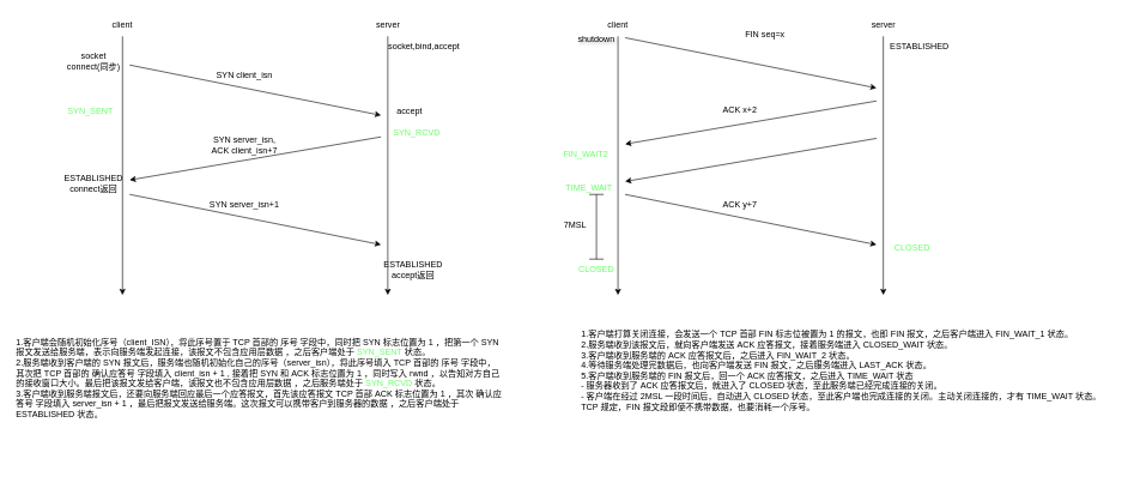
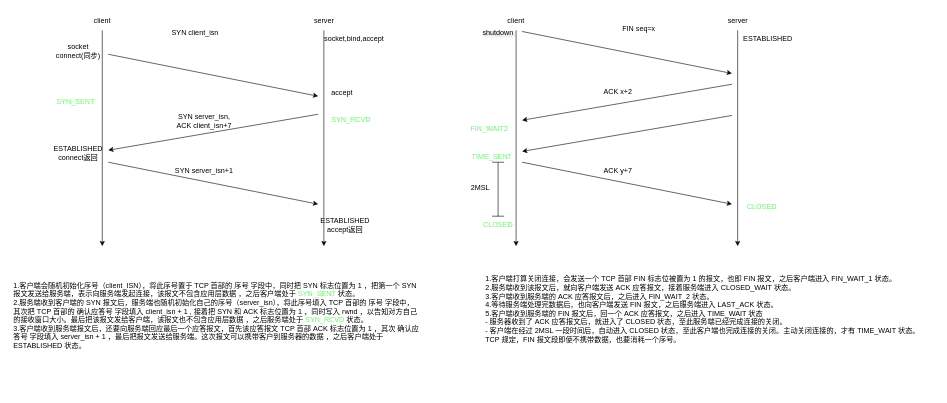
  <mxCell id="0" />
  <mxCell id="1" parent="0" />
  <mxCell id="2" value="client" style="text;html=1;align=center;verticalAlign=middle;whiteSpace=wrap;rounded=0;" vertex="1" parent="1"><mxGeometry x="140" y="20" width="60" height="30" as="geometry" /></mxCell>
  <mxCell id="3" value="server" style="text;html=1;align=center;verticalAlign=middle;whiteSpace=wrap;rounded=0;" vertex="1" parent="1"><mxGeometry x="510" y="20" width="60" height="30" as="geometry" /></mxCell>
  <mxCell id="4" value="" style="endArrow=classic;html=1;rounded=0;exitX=0.5;exitY=1;exitDx=0;exitDy=0;" edge="1" parent="1" source="2"><mxGeometry width="50" height="50" relative="1" as="geometry"><mxPoint x="170" y="460" as="sourcePoint" /><mxPoint x="170" y="410" as="targetPoint" /></mxGeometry></mxCell>
  <mxCell id="5" value="" style="endArrow=classic;html=1;rounded=0;exitX=0.5;exitY=1;exitDx=0;exitDy=0;" edge="1" parent="1"><mxGeometry width="50" height="50" relative="1" as="geometry"><mxPoint x="539.5" y="50" as="sourcePoint" /><mxPoint x="539.5" y="410" as="targetPoint" /></mxGeometry></mxCell>
  <mxCell id="6" value="&lt;div&gt;socket&lt;/div&gt;connect(同步)" style="text;html=1;align=center;verticalAlign=middle;whiteSpace=wrap;rounded=0;" vertex="1" parent="1"><mxGeometry x="90" y="70" width="80" height="30" as="geometry" /></mxCell>
  <mxCell id="7" value="" style="endArrow=classic;html=1;rounded=0;" edge="1" parent="1"><mxGeometry width="50" height="50" relative="1" as="geometry"><mxPoint x="180" y="90" as="sourcePoint" /><mxPoint x="530" y="160" as="targetPoint" /></mxGeometry></mxCell>
- <mxCell id="8" value="SYN client_isn" style="text;html=1;align=center;verticalAlign=middle;whiteSpace=wrap;rounded=0;" vertex="1" parent="1"><mxGeometry x="280" y="90" width="120" height="30" as="geometry" /></mxCell>
+ <mxCell id="8" value="SYN client_isn" style="text;html=1;align=center;verticalAlign=middle;whiteSpace=wrap;rounded=0;" vertex="1" parent="1"><mxGeometry x="265" y="40" width="120" height="30" as="geometry" /></mxCell>
  <mxCell id="9" value="socket,bind,accept" style="text;html=1;align=center;verticalAlign=middle;whiteSpace=wrap;rounded=0;" vertex="1" parent="1"><mxGeometry x="550" y="50" width="80" height="30" as="geometry" /></mxCell>
  <mxCell id="10" value="accept" style="text;html=1;align=center;verticalAlign=middle;whiteSpace=wrap;rounded=0;" vertex="1" parent="1"><mxGeometry x="530" y="140" width="80" height="30" as="geometry" /></mxCell>
- <mxCell id="11" value="SYN_RCVD" style="text;html=1;align=center;verticalAlign=middle;whiteSpace=wrap;rounded=0;fontColor=#66FF66;" vertex="1" parent="1"><mxGeometry x="550" y="170" width="60" height="30" as="geometry" /></mxCell>
+ <mxCell id="11" value="SYN_RCVD" style="text;html=1;align=center;verticalAlign=middle;whiteSpace=wrap;rounded=0;fontColor=#66FF66;" vertex="1" parent="1"><mxGeometry x="555" y="185" width="60" height="30" as="geometry" /></mxCell>
  <mxCell id="12" value="" style="endArrow=classic;html=1;rounded=0;" edge="1" parent="1"><mxGeometry width="50" height="50" relative="1" as="geometry"><mxPoint x="530" y="190" as="sourcePoint" /><mxPoint x="180" y="250" as="targetPoint" /></mxGeometry></mxCell>
  <mxCell id="13" value="SYN server_isn,&lt;br&gt;ACK client_isn+7" style="text;html=1;align=center;verticalAlign=middle;whiteSpace=wrap;rounded=0;" vertex="1" parent="1"><mxGeometry x="280" y="187" width="120" height="30" as="geometry" /></mxCell>
  <mxCell id="14" value="&lt;div&gt;ESTABLISHED&lt;/div&gt;connect返回" style="text;html=1;align=center;verticalAlign=middle;whiteSpace=wrap;rounded=0;" vertex="1" parent="1"><mxGeometry x="90" y="240" width="80" height="30" as="geometry" /></mxCell>
  <mxCell id="15" value="" style="endArrow=classic;html=1;rounded=0;" edge="1" parent="1"><mxGeometry width="50" height="50" relative="1" as="geometry"><mxPoint x="180" y="270" as="sourcePoint" /><mxPoint x="530" y="340" as="targetPoint" /></mxGeometry></mxCell>
  <mxCell id="16" value="SYN server_isn+1" style="text;html=1;align=center;verticalAlign=middle;whiteSpace=wrap;rounded=0;" vertex="1" parent="1"><mxGeometry x="280" y="270" width="120" height="30" as="geometry" /></mxCell>
  <mxCell id="17" value="&lt;div&gt;ESTABLISHED&lt;/div&gt;accept返回" style="text;html=1;align=center;verticalAlign=middle;whiteSpace=wrap;rounded=0;" vertex="1" parent="1"><mxGeometry x="535" y="360" width="80" height="30" as="geometry" /></mxCell>
  <mxCell id="18" value="&lt;div&gt;1.客户端会随机初始化序号（client_ISN），将此序号置于 TCP 首部的 序号 字段中，同时把 SYN 标志位置为 1 ，把第一个 SYN 报文发送给服务端，表示向服务端发起连接，该报文不包含应用层数据 ，之后客户端处于 &lt;font style=&quot;color: rgb(102, 255, 102);&quot;&gt;SYN_SENT&lt;/font&gt; 状态。&lt;/div&gt;&lt;div&gt;2.服务端收到客户端的 SYN 报文后，服务端也随机初始化自己的序号（server_isn），将此序号填入 TCP 首部的 序号 字段中，其次把 TCP 首部的 确认应答号 字段填入 client_isn + 1 , 接着把 SYN 和 ACK 标志位置为 1 ，同时写入 rwnd ，以告知对方自己的接收窗口大小。最后把该报文发给客户端，该报文也不包含应用层数据 ，之后服务端处于 &lt;font style=&quot;color: rgb(102, 255, 102);&quot;&gt;SYN_RCVD&lt;/font&gt; 状态。&lt;/div&gt;&lt;div&gt;3.客户端收到服务端报文后，还要向服务端回应最后一个应答报文，首先该应答报文 TCP 首部 ACK 标志位置为 1 ，其次 确认应答号 字段填入 server_isn + 1 ，最后把报文发送给服务端。这次报文可以携带客户到服务器的数据 ，之后客户端处于 ESTABLISHED 状态。&lt;/div&gt;&lt;div&gt;&lt;br&gt;&lt;/div&gt;&lt;div&gt;&lt;br&gt;&lt;/div&gt;" style="text;html=1;align=left;verticalAlign=middle;whiteSpace=wrap;rounded=0;" vertex="1" parent="1"><mxGeometry x="20" y="430" width="680" height="220" as="geometry" /></mxCell>
- <mxCell id="19" value="&lt;span style=&quot;text-wrap-mode: wrap;&quot;&gt;SYN_SENT&lt;/span&gt;" style="text;html=1;align=center;verticalAlign=middle;resizable=0;points=[];autosize=1;strokeColor=none;fillColor=none;fontColor=#66FF66;" vertex="1" parent="1"><mxGeometry x="80" y="140" width="90" height="30" as="geometry" /></mxCell>
+ <mxCell id="19" value="&lt;span style=&quot;text-wrap-mode: wrap;&quot;&gt;SYN_SENT&lt;/span&gt;" style="text;html=1;align=center;verticalAlign=middle;resizable=0;points=[];autosize=1;strokeColor=none;fillColor=none;fontColor=#66FF66;" vertex="1" parent="1"><mxGeometry x="80" y="155" width="90" height="30" as="geometry" /></mxCell>
  <mxCell id="20" value="client" style="text;html=1;align=center;verticalAlign=middle;whiteSpace=wrap;rounded=0;" vertex="1" parent="1"><mxGeometry x="830" y="20" width="60" height="30" as="geometry" /></mxCell>
  <mxCell id="21" value="server" style="text;html=1;align=center;verticalAlign=middle;whiteSpace=wrap;rounded=0;" vertex="1" parent="1"><mxGeometry x="1200" y="20" width="60" height="30" as="geometry" /></mxCell>
  <mxCell id="22" value="" style="endArrow=classic;html=1;rounded=0;exitX=0.5;exitY=1;exitDx=0;exitDy=0;" edge="1" parent="1" source="20"><mxGeometry width="50" height="50" relative="1" as="geometry"><mxPoint x="860" y="460" as="sourcePoint" /><mxPoint x="860" y="410" as="targetPoint" /></mxGeometry></mxCell>
  <mxCell id="23" value="" style="endArrow=classic;html=1;rounded=0;exitX=0.5;exitY=1;exitDx=0;exitDy=0;" edge="1" parent="1"><mxGeometry width="50" height="50" relative="1" as="geometry"><mxPoint x="1229.5" y="50" as="sourcePoint" /><mxPoint x="1229.5" y="410" as="targetPoint" /></mxGeometry></mxCell>
  <mxCell id="24" value="&lt;div&gt;&lt;span style=&quot;background-color: transparent; color: light-dark(rgb(0, 0, 0), rgb(255, 255, 255));&quot;&gt;shutdown&lt;/span&gt;&lt;/div&gt;" style="text;html=1;align=center;verticalAlign=middle;whiteSpace=wrap;rounded=0;textShadow=1;" vertex="1" parent="1"><mxGeometry x="790" y="40" width="80" height="30" as="geometry" /></mxCell>
  <mxCell id="25" value="" style="endArrow=classic;html=1;rounded=0;" edge="1" parent="1"><mxGeometry width="50" height="50" relative="1" as="geometry"><mxPoint x="870" y="52" as="sourcePoint" /><mxPoint x="1220" y="122" as="targetPoint" /></mxGeometry></mxCell>
  <mxCell id="26" value="FIN seq=x" style="text;html=1;align=center;verticalAlign=middle;whiteSpace=wrap;rounded=0;" vertex="1" parent="1"><mxGeometry x="1005" y="32" width="120" height="30" as="geometry" /></mxCell>
  <mxCell id="27" value="ESTABLISHED" style="text;html=1;align=center;verticalAlign=middle;whiteSpace=wrap;rounded=0;" vertex="1" parent="1"><mxGeometry x="1240" y="50" width="80" height="30" as="geometry" /></mxCell>
  <mxCell id="28" value="" style="endArrow=classic;html=1;rounded=0;" edge="1" parent="1"><mxGeometry width="50" height="50" relative="1" as="geometry"><mxPoint x="1220" y="140" as="sourcePoint" /><mxPoint x="870" y="200" as="targetPoint" /></mxGeometry></mxCell>
  <mxCell id="29" value="ACK x+2" style="text;html=1;align=center;verticalAlign=middle;whiteSpace=wrap;rounded=0;" vertex="1" parent="1"><mxGeometry x="970" y="137" width="120" height="30" as="geometry" /></mxCell>
- <mxCell id="30" value="&lt;span style=&quot;color: rgb(102, 255, 102);&quot;&gt;TIME_WAIT&lt;/span&gt;" style="text;html=1;align=center;verticalAlign=middle;whiteSpace=wrap;rounded=0;" vertex="1" parent="1"><mxGeometry x="780" y="246" width="80" height="30" as="geometry" /></mxCell>
+ <mxCell id="30" value="&lt;span style=&quot;color: rgb(102, 255, 102);&quot;&gt;TIME_SENT&lt;/span&gt;" style="text;html=1;align=center;verticalAlign=middle;whiteSpace=wrap;rounded=0;" vertex="1" parent="1"><mxGeometry x="780" y="246" width="80" height="30" as="geometry" /></mxCell>
  <mxCell id="31" value="" style="endArrow=classic;html=1;rounded=0;" edge="1" parent="1"><mxGeometry width="50" height="50" relative="1" as="geometry"><mxPoint x="870" y="270" as="sourcePoint" /><mxPoint x="1220" y="340" as="targetPoint" /></mxGeometry></mxCell>
  <mxCell id="32" value="ACK y+7" style="text;html=1;align=center;verticalAlign=middle;whiteSpace=wrap;rounded=0;" vertex="1" parent="1"><mxGeometry x="970" y="270" width="120" height="30" as="geometry" /></mxCell>
  <mxCell id="33" value="&lt;span style=&quot;color: rgb(102, 255, 102);&quot;&gt;CLOSED&lt;/span&gt;" style="text;html=1;align=center;verticalAlign=middle;whiteSpace=wrap;rounded=0;" vertex="1" parent="1"><mxGeometry x="1230" y="330" width="80" height="30" as="geometry" /></mxCell>
  <mxCell id="34" value="" style="endArrow=classic;html=1;rounded=0;" edge="1" parent="1"><mxGeometry width="50" height="50" relative="1" as="geometry"><mxPoint x="1220" y="192" as="sourcePoint" /><mxPoint x="870" y="252" as="targetPoint" /></mxGeometry></mxCell>
  <mxCell id="35" value="" style="shape=crossbar;whiteSpace=wrap;html=1;rounded=1;direction=south;" vertex="1" parent="1"><mxGeometry x="820" y="270" width="20" height="90" as="geometry" /></mxCell>
- <mxCell id="36" value="7MSL" style="text;html=1;align=center;verticalAlign=middle;resizable=0;points=[];autosize=1;strokeColor=none;fillColor=none;" vertex="1" parent="1"><mxGeometry x="775" y="298" width="50" height="30" as="geometry" /></mxCell>
+ <mxCell id="36" value="2MSL" style="text;html=1;align=center;verticalAlign=middle;resizable=0;points=[];autosize=1;strokeColor=none;fillColor=none;" vertex="1" parent="1"><mxGeometry x="775" y="298" width="50" height="30" as="geometry" /></mxCell>
  <mxCell id="37" value="&lt;span style=&quot;text-wrap-mode: wrap;&quot;&gt;FIN_WAIT2&lt;/span&gt;" style="text;html=1;align=center;verticalAlign=middle;resizable=0;points=[];autosize=1;strokeColor=none;fillColor=none;fontColor=#66FF66;" vertex="1" parent="1"><mxGeometry x="770" y="200" width="90" height="30" as="geometry" /></mxCell>
  <mxCell id="38" value="&lt;span style=&quot;color: rgb(102, 255, 102);&quot;&gt;CLOSED&lt;/span&gt;" style="text;html=1;align=center;verticalAlign=middle;whiteSpace=wrap;rounded=0;" vertex="1" parent="1"><mxGeometry x="790" y="360" width="80" height="30" as="geometry" /></mxCell>
  <mxCell id="39" value="&lt;div&gt;1.客户端打算关闭连接，会发送一个 TCP 首部 FIN 标志位被置为 1 的报文，也即 FIN 报文，之后客户端进入 FIN_WAIT_1 状态。&lt;/div&gt;&lt;div&gt;2.服务端收到该报文后，就向客户端发送 ACK 应答报文，接着服务端进入 CLOSED_WAIT 状态。&lt;/div&gt;&lt;div&gt;3.客户端收到服务端的 ACK 应答报文后，之后进入 FIN_WAIT_2 状态。&lt;/div&gt;&lt;div&gt;4.等待服务端处理完数据后，也向客户端发送 FIN 报文，之后服务端进入 LAST_ACK 状态。&lt;/div&gt;&lt;div&gt;5.客户端收到服务端的 FIN 报文后，回一个 ACK 应答报文，之后进入 TIME_WAIT 状态&lt;/div&gt;&lt;div&gt;- 服务器收到了 ACK 应答报文后，就进入了 CLOSED 状态，至此服务端已经完成连接的关闭。&lt;/div&gt;&lt;div&gt;- 客户端在经过 2MSL 一段时间后，自动进入 CLOSED 状态，至此客户端也完成连接的关闭。主动关闭连接的，才有 TIME_WAIT 状态。 &lt;br&gt;TCP 规定，FIN 报文段即使不携带数据，也要消耗一个序号。&lt;/div&gt;" style="text;html=1;align=left;verticalAlign=middle;resizable=0;points=[];autosize=1;strokeColor=none;fillColor=none;" vertex="1" parent="1"><mxGeometry x="807" y="450" width="750" height="130" as="geometry" /></mxCell>
